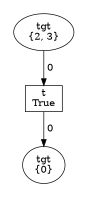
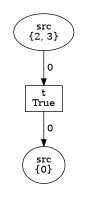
  digraph {
    splines=true
    node [fillcolor="#FFFFFF" fontcolor="#000000" shape=ellipse style=filled]
    edge [arrowhead=normal style=solid]
-   n1 [label="tgt\n{2, 3}"]
+   n1 [label="src\n{2, 3}"]
    n2 [label="t\nTrue" shape=rectangle]
-   n3 [label="tgt\n{0}"]
+   n3 [label="src\n{0}"]
    subgraph cluster_1 {
      style=invis
      n1
      n2
      n3
    }
    n1 -> n2 [label=" 0 "]
    n2 -> n3 [label=" 0 "]
  }
